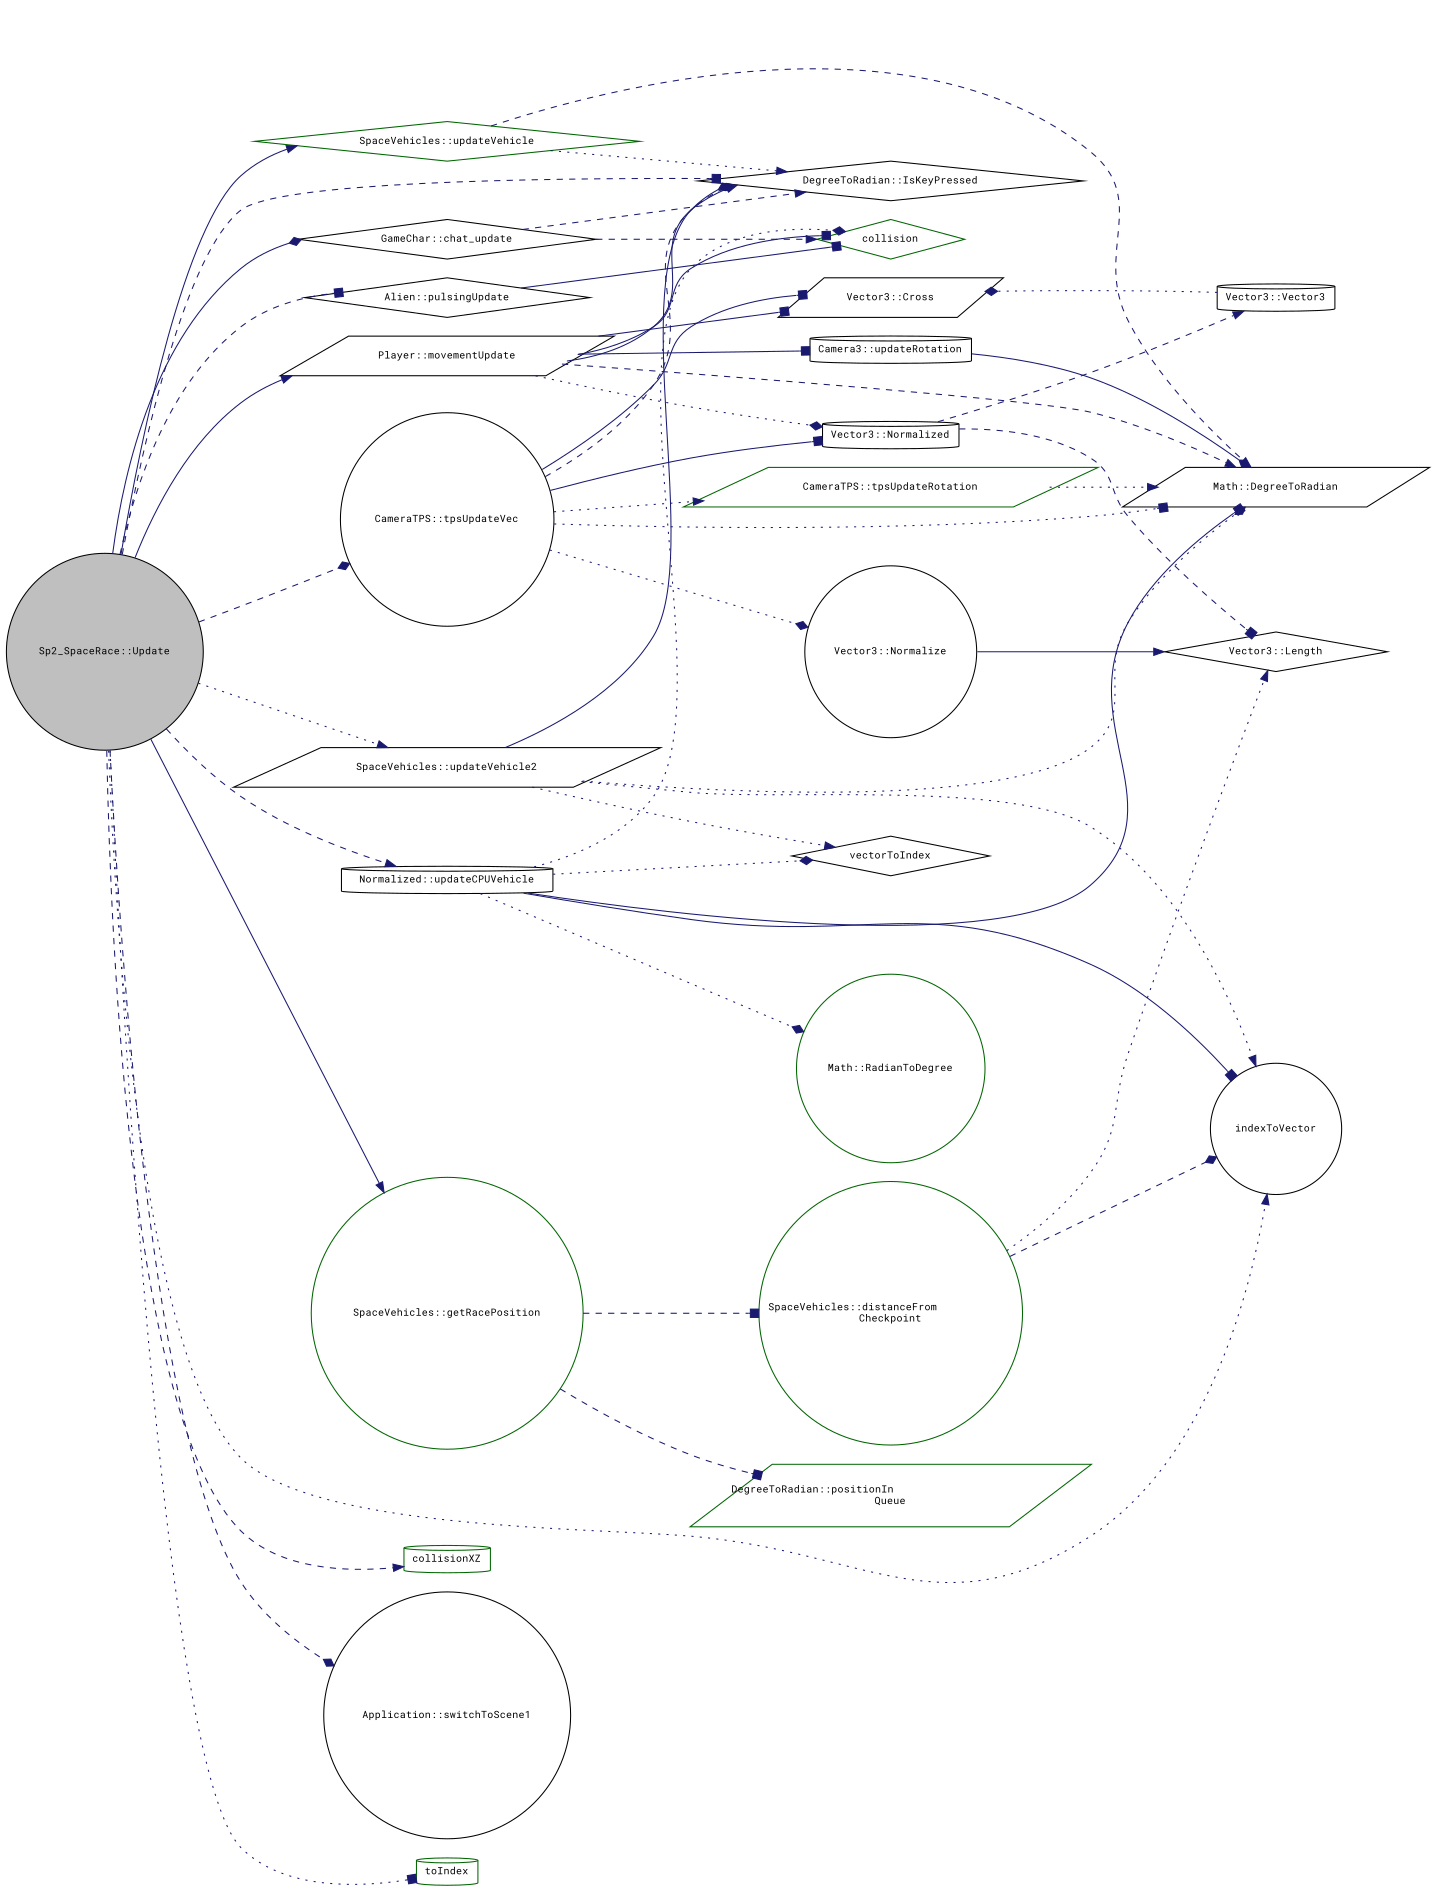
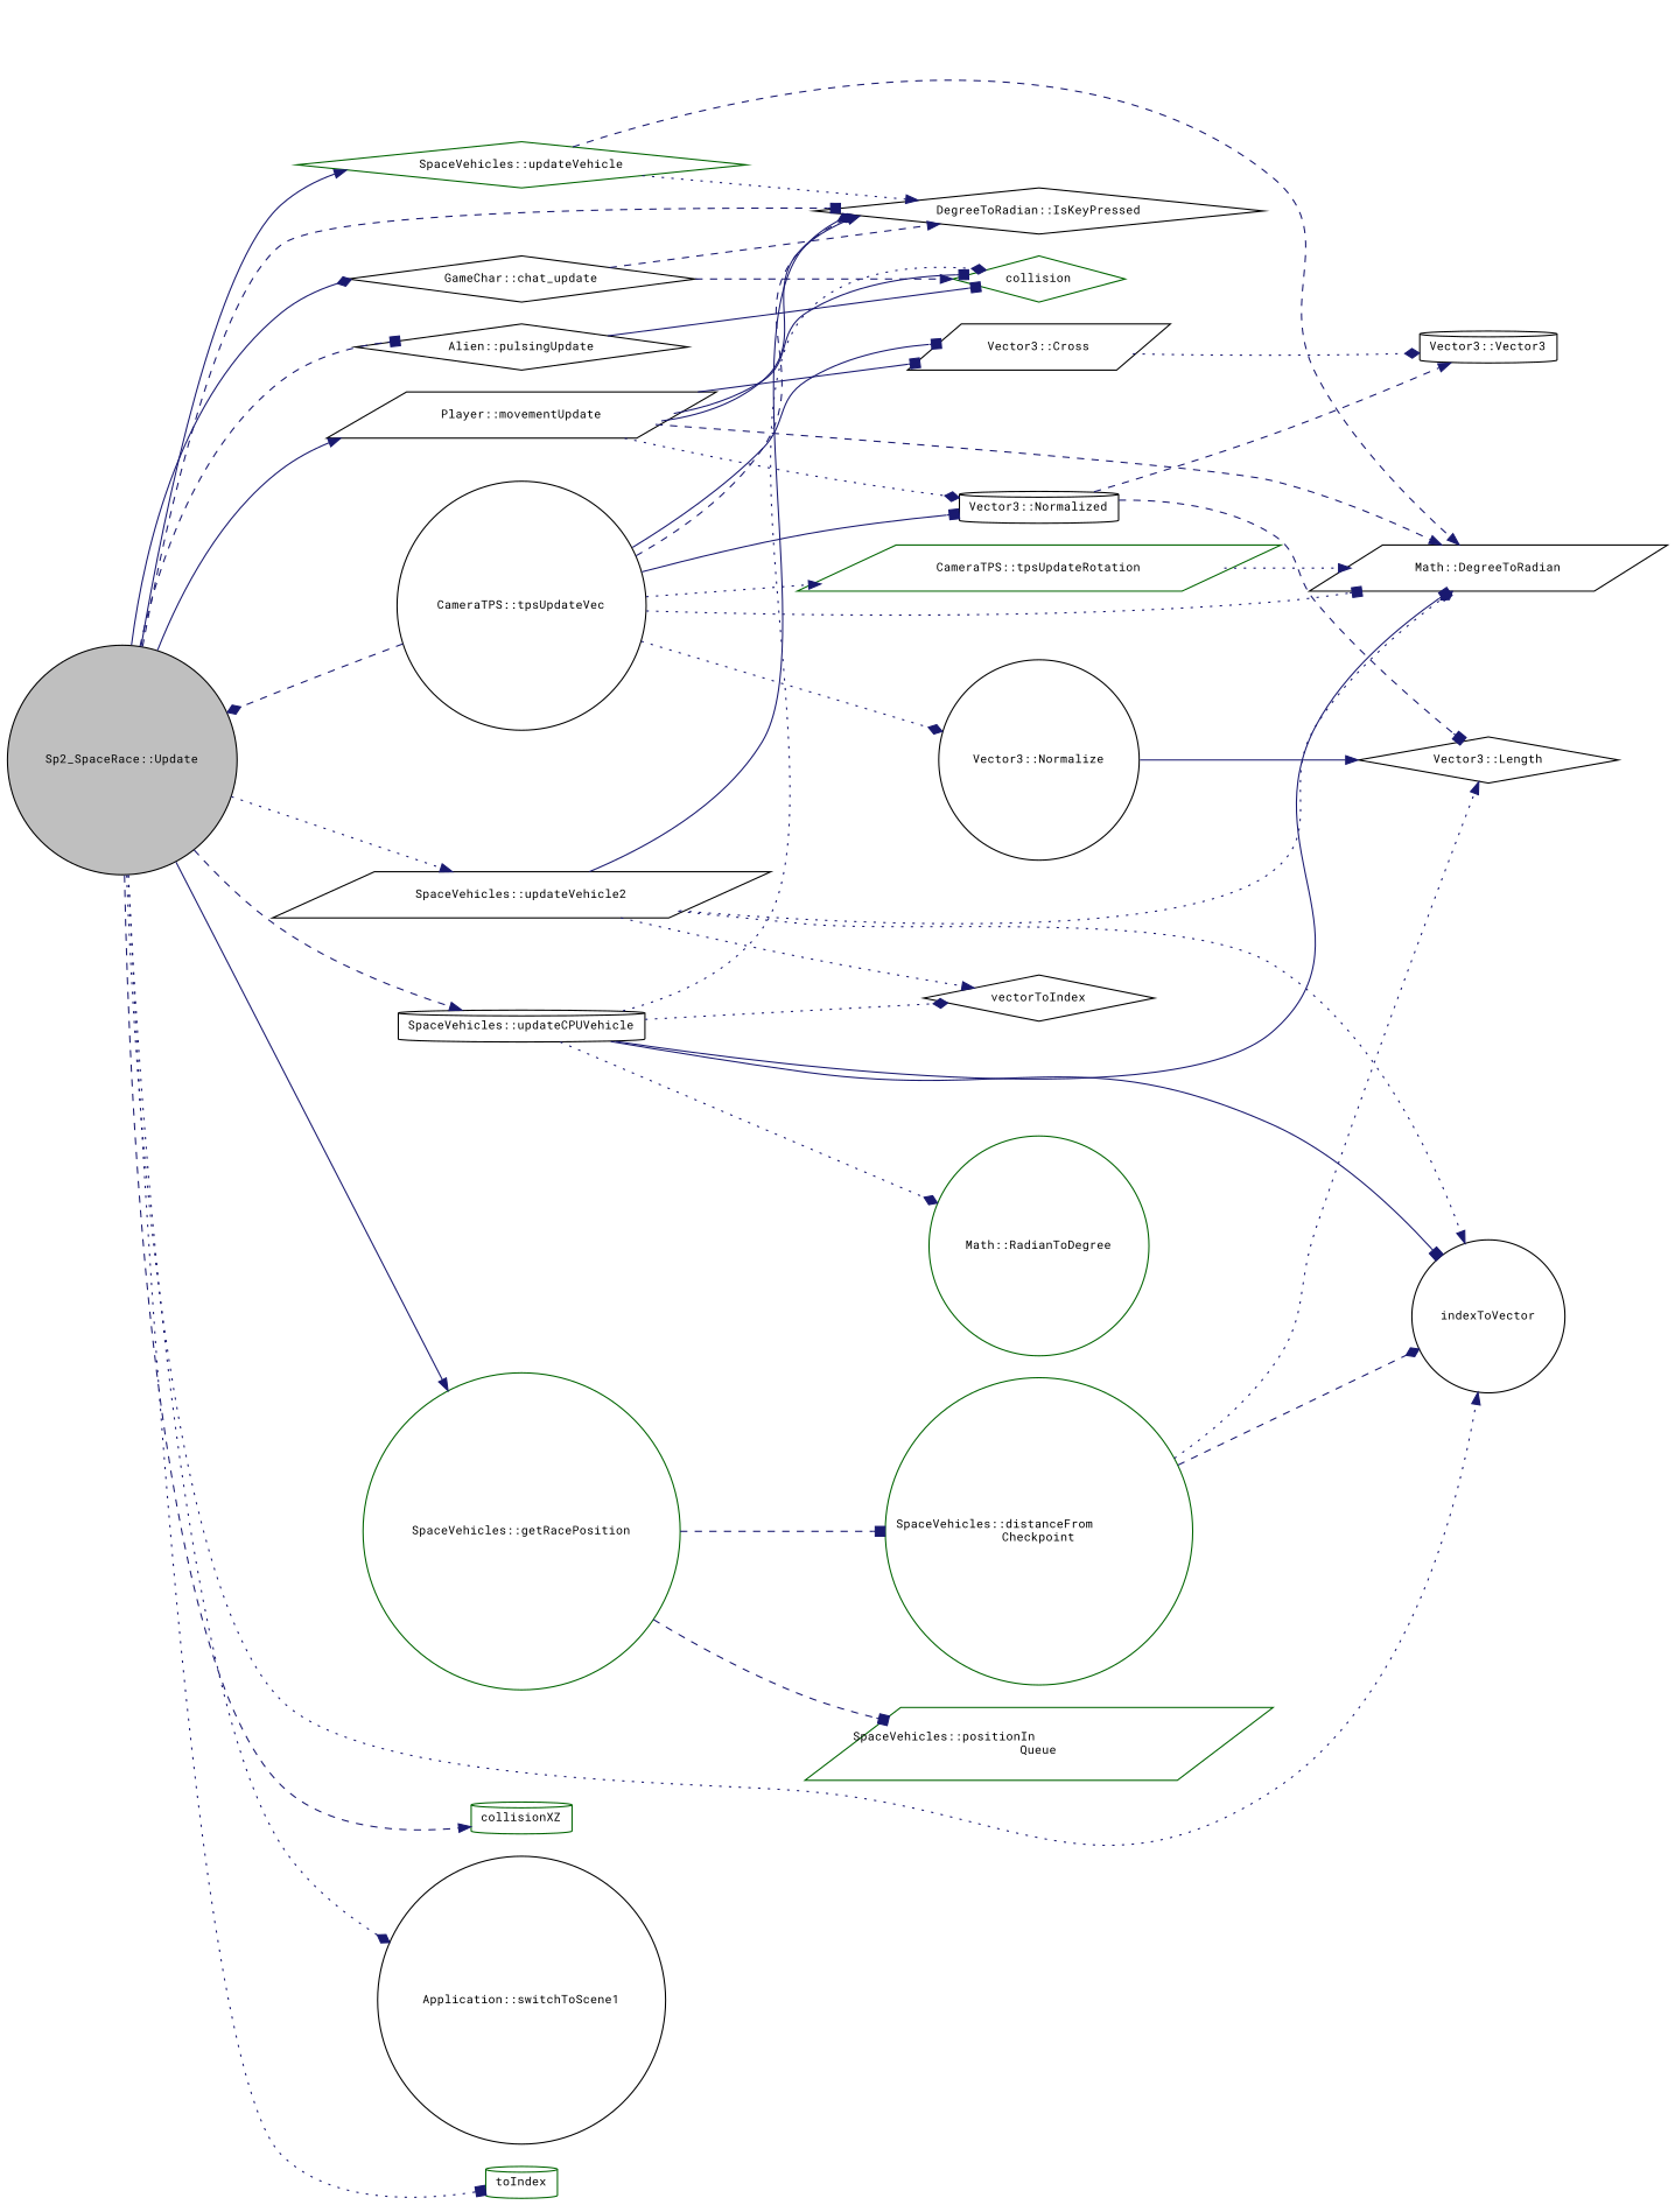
  digraph {
    fontname="Roboto Mono"
    rankdir=LR
    node [color=black fontname="Roboto Mono" fontsize=10 shape=circle]
    edge [arrowhead=normal color=midnightblue fontname="Roboto Mono" fontsize=10 labelfontname=Helvetica labelfontsize=10 style=dotted]
    n1 [fillcolor=grey75 fontcolor=black height=0.2 label="Sp2_SpaceRace::Update" style=filled width=0.4]
    n2 [height=0.2 label="GameChar::chat_update" shape=diamond width=0.4]
    n3 [height=0.2 label="DegreeToRadian::IsKeyPressed" shape=diamond width=0.4]
    n4 [color=darkgreen height=0.2 label=collisionXZ shape=cylinder width=0.4]
    n5 [color=darkgreen height=0.2 label="SpaceVehicles::getRacePosition" width=0.4]
    n6 [height=0.2 label=indexToVector width=0.4]
    n7 [height=0.2 label="Player::movementUpdate" shape=parallelogram width=0.4]
    n8 [height=0.2 label="Alien::pulsingUpdate" shape=diamond width=0.4]
    n9 [height=0.2 label="Application::switchToScene1" width=0.4]
    n10 [color=darkgreen height=0.2 label=toIndex shape=cylinder width=0.4]
    n11 [height=0.2 label="CameraTPS::tpsUpdateVec" width=0.4]
-   n12 [height=0.2 label="Normalized::updateCPUVehicle" shape=cylinder width=0.4]
+   n12 [height=0.2 label="SpaceVehicles::updateCPUVehicle" shape=cylinder width=0.4]
    n13 [color=darkgreen height=0.2 label="SpaceVehicles::updateVehicle" shape=diamond width=0.4]
    n14 [height=0.2 label="SpaceVehicles::updateVehicle2" shape=parallelogram width=0.4]
    n15 [color=darkgreen height=0.2 label=collision shape=diamond width=0.4]
-   n16 [color=darkgreen height=0.2 label="DegreeToRadian::positionIn\lQueue" shape=parallelogram width=0.4]
+   n16 [color=darkgreen height=0.2 label="SpaceVehicles::positionIn\lQueue" shape=parallelogram width=0.4]
    n17 [color=darkgreen height=0.2 label="SpaceVehicles::distanceFrom\lCheckpoint" width=0.4]
    n18 [height=0.2 label="Vector3::Cross" shape=parallelogram width=0.4]
    n19 [height=0.2 label="Math::DegreeToRadian" shape=parallelogram width=0.4]
    n20 [height=0.2 label="Vector3::Normalized" shape=cylinder width=0.4]
-   n21 [height=0.2 label="Camera3::updateRotation" shape=cylinder width=0.4]
    n22 [height=0.2 label="Vector3::Normalize" width=0.4]
    n23 [color=darkgreen height=0.2 label="CameraTPS::tpsUpdateRotation" shape=parallelogram width=0.4]
    n24 [color=darkgreen height=0.2 label="Math::RadianToDegree" width=0.4]
    n25 [height=0.2 label=vectorToIndex shape=diamond width=0.4]
    n26 [height=0.2 label="Vector3::Length" shape=diamond width=0.4]
    n27 [height=0.2 label="Vector3::Vector3" shape=cylinder width=0.4]
    n1 -> n2 [arrowhead=diamond style=solid]
    n1 -> n3 [arrowhead=box style=dashed]
    n1 -> n4 [style=dashed]
    n1 -> n5 [style=solid]
    n1 -> n6
    n1 -> n7 [style=solid]
    n1 -> n8 [arrowhead=box style=dashed]
-   n1 -> n9 [arrowhead=diamond style=dashed]
+   n1 -> n9 [arrowhead=diamond]
    n1 -> n10 [arrowhead=box]
-   n1 -> n11 [arrowhead=diamond style=dashed]
+   n11 -> n1 [arrowhead=diamond style=dashed]
    n1 -> n12 [style=dashed]
    n1 -> n13 [style=solid]
    n1 -> n14
    n2 -> n3 [style=dashed]
    n2 -> n15 [style=dashed]
    n5 -> n16 [arrowhead=box style=dashed]
    n5 -> n17 [arrowhead=box style=dashed]
    n7 -> n3 [style=solid]
    n7 -> n15 [arrowhead=box style=solid]
    n7 -> n18 [arrowhead=box style=solid]
    n7 -> n19 [style=dashed]
    n7 -> n20 [arrowhead=diamond]
-   n7 -> n21 [arrowhead=box style=solid]
    n8 -> n15 [arrowhead=box style=solid]
    n11 -> n3 [arrowhead=diamond style=dashed]
    n11 -> n18 [arrowhead=box style=solid]
    n11 -> n19 [arrowhead=box]
    n11 -> n20 [arrowhead=box style=solid]
    n11 -> n22 [arrowhead=diamond]
    n11 -> n23
    n12 -> n6 [arrowhead=box style=solid]
    n12 -> n15 [arrowhead=diamond]
    n12 -> n19 [arrowhead=box style=solid]
    n12 -> n24 [arrowhead=diamond]
    n12 -> n25 [arrowhead=diamond]
    n13 -> n3
    n13 -> n19 [style=dashed]
    n14 -> n3 [arrowhead=diamond style=solid]
    n14 -> n6
    n14 -> n19 [arrowhead=diamond]
    n14 -> n25
    n17 -> n6 [arrowhead=diamond style=dashed]
    n17 -> n26
-   n27 -> n18 [arrowhead=diamond]
+   n18 -> n27 [arrowhead=diamond]
    n20 -> n26 [arrowhead=box style=dashed]
    n20 -> n27 [style=dashed]
-   n21 -> n19 [arrowhead=diamond style=solid]
    n22 -> n26 [style=solid]
    n23 -> n19
  }
